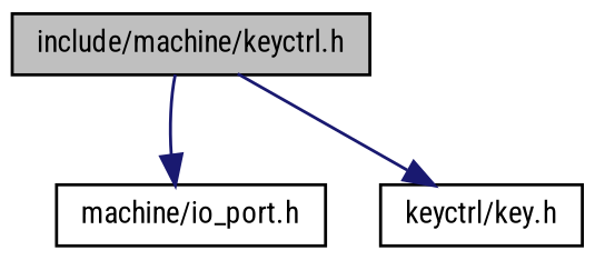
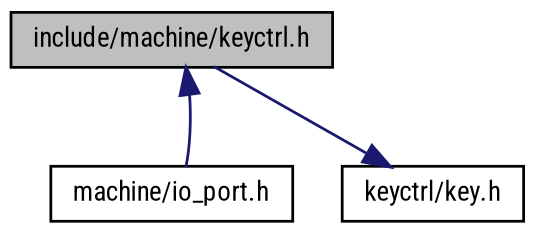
  digraph {
    fontname="Roboto Condensed"
    node [color=black fontname="Roboto Condensed" fontsize=10 shape=record]
    edge [color=midnightblue fontname="Roboto Condensed" fontsize=10 labelfontname=FreeSans labelfontsize=10 style=solid]
    n1 [fillcolor=grey75 fontcolor=black height=0.2 label="include/machine/keyctrl.h" style=filled width=0.4]
    n2 [height=0.2 label="machine/io_port.h" width=0.4]
    n3 [height=0.2 label="keyctrl/key.h" width=0.4]
-   n1 -> n2
+   n2 -> n1
    n1 -> n3
  }
